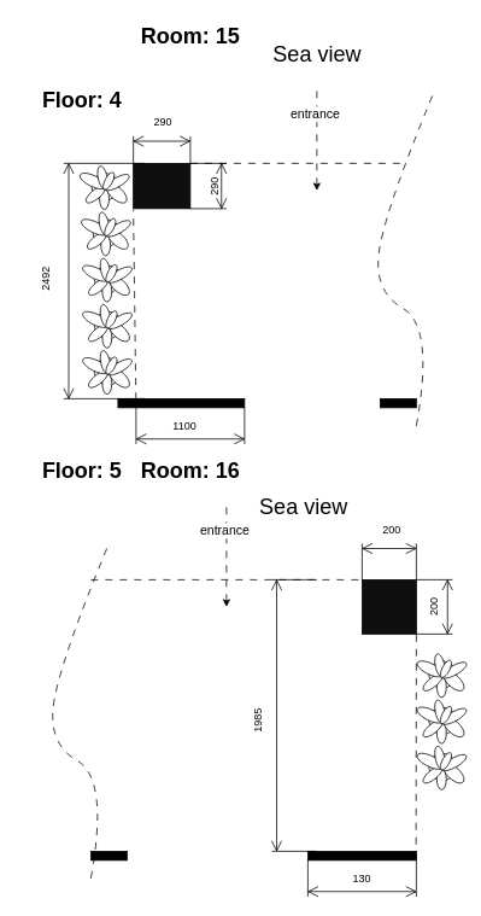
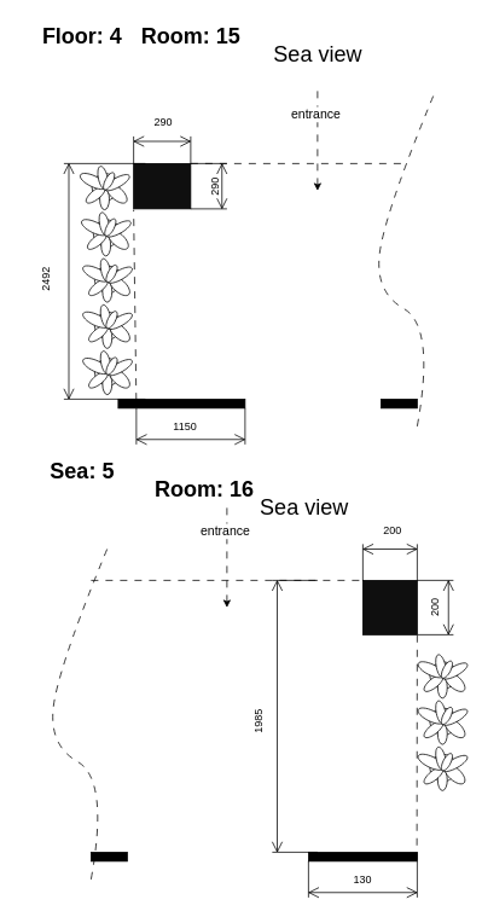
  <mxCell id="0" />
  <mxCell id="1" parent="0" />
- <mxCell id="2" value="Floor: 4" style="text;strokeColor=none;fillColor=none;html=1;fontSize=24;fontStyle=1;verticalAlign=middle;align=center;" parent="1" vertex="1"><mxGeometry x="40" y="90" width="100" height="40" as="geometry" /></mxCell>
+ <mxCell id="2" value="Floor: 4" style="text;strokeColor=none;fillColor=none;html=1;fontSize=24;fontStyle=1;verticalAlign=middle;align=center;" parent="1" vertex="1"><mxGeometry x="40" y="20" width="100" height="40" as="geometry" /></mxCell>
  <mxCell id="3" value="Room: 15" style="text;strokeColor=none;fillColor=none;html=1;fontSize=24;fontStyle=1;verticalAlign=middle;align=center;" parent="1" vertex="1"><mxGeometry x="160" y="20" width="100" height="40" as="geometry" /></mxCell>
  <mxCell id="4" value="" style="verticalLabelPosition=bottom;html=1;verticalAlign=top;align=center;shape=mxgraph.floorplan.wall;fillColor=strokeColor;" parent="1" vertex="1"><mxGeometry x="340" y="940" width="120" height="10" as="geometry" /></mxCell>
  <mxCell id="5" value="" style="verticalLabelPosition=bottom;html=1;verticalAlign=top;align=center;shape=mxgraph.floorplan.plant;" parent="1" vertex="1"><mxGeometry x="463" y="770" width="47" height="51" as="geometry" /></mxCell>
  <mxCell id="6" value="" style="verticalLabelPosition=bottom;html=1;verticalAlign=top;align=center;shape=mxgraph.floorplan.plant;" parent="1" vertex="1"><mxGeometry x="463" y="719" width="47" height="51" as="geometry" /></mxCell>
  <mxCell id="7" value="" style="verticalLabelPosition=bottom;html=1;verticalAlign=top;align=center;shape=mxgraph.floorplan.plant;" parent="1" vertex="1"><mxGeometry x="463" y="821" width="47" height="51" as="geometry" /></mxCell>
  <mxCell id="8" value="" style="verticalLabelPosition=bottom;html=1;verticalAlign=top;align=center;shape=mxgraph.floorplan.wall;fillColor=strokeColor;" parent="1" vertex="1"><mxGeometry x="100" y="940" width="40" height="10" as="geometry" /></mxCell>
  <mxCell id="9" value="" style="rounded=0;whiteSpace=wrap;html=1;fillColor=#0F0F0F;" parent="1" vertex="1"><mxGeometry x="400" y="640" width="60" height="60" as="geometry" /></mxCell>
  <mxCell id="10" value="Sea view" style="text;strokeColor=none;fillColor=none;html=1;fontSize=24;fontStyle=0;verticalAlign=middle;align=center;" parent="1" vertex="1"><mxGeometry x="285" y="540" width="100" height="40" as="geometry" /></mxCell>
  <mxCell id="11" value="" style="endArrow=classic;html=1;rounded=0;dashed=1;dashPattern=8 8;" parent="1" edge="1"><mxGeometry width="50" height="50" relative="1" as="geometry"><mxPoint x="250" y="560" as="sourcePoint" /><mxPoint x="250" y="670" as="targetPoint" /></mxGeometry></mxCell>
  <mxCell id="12" value="entrance" style="edgeLabel;html=1;align=center;verticalAlign=middle;resizable=0;points=[];fontSize=14;" parent="11" vertex="1" connectable="0"><mxGeometry x="-0.544" y="-3" relative="1" as="geometry"><mxPoint as="offset" /></mxGeometry></mxCell>
  <mxCell id="13" value="" style="curved=1;endArrow=none;html=1;rounded=0;dashed=1;dashPattern=8 8;strokeColor=default;endFill=0;" parent="1" edge="1"><mxGeometry width="50" height="50" relative="1" as="geometry"><mxPoint x="100" y="970" as="sourcePoint" /><mxPoint x="120" y="600" as="targetPoint" /><Array as="points"><mxPoint x="120" y="860" /><mxPoint x="50" y="820" /><mxPoint x="70" y="720" /></Array></mxGeometry></mxCell>
- <mxCell id="14" value="Floor: 5" style="text;strokeColor=none;fillColor=none;html=1;fontSize=24;fontStyle=1;verticalAlign=middle;align=center;" parent="1" vertex="1"><mxGeometry x="40" y="500" width="100" height="40" as="geometry" /></mxCell>
- <mxCell id="15" value="Room: 16" style="text;strokeColor=none;fillColor=none;html=1;fontSize=24;fontStyle=1;verticalAlign=middle;align=center;" parent="1" vertex="1"><mxGeometry x="160" y="500" width="100" height="40" as="geometry" /></mxCell>
+ <mxCell id="14" value="Sea: 5" style="text;strokeColor=none;fillColor=none;html=1;fontSize=24;fontStyle=1;verticalAlign=middle;align=center;" parent="1" vertex="1"><mxGeometry x="40" y="500" width="100" height="40" as="geometry" /></mxCell>
+ <mxCell id="15" value="Room: 16" style="text;strokeColor=none;fillColor=none;html=1;fontSize=24;fontStyle=1;verticalAlign=middle;align=center;" parent="1" vertex="1"><mxGeometry x="175" y="520" width="100" height="40" as="geometry" /></mxCell>
  <mxCell id="16" value="" style="endArrow=none;dashed=1;html=1;rounded=0;dashPattern=8 8;strokeColor=default;fontSize=14;entryX=1;entryY=1;entryDx=0;entryDy=0;exitX=0.997;exitY=0.85;exitDx=0;exitDy=0;exitPerimeter=0;" parent="1" source="4" target="9" edge="1"><mxGeometry width="50" height="50" relative="1" as="geometry"><mxPoint x="260" y="650" as="sourcePoint" /><mxPoint x="310" y="600" as="targetPoint" /></mxGeometry></mxCell>
  <mxCell id="17" value="" style="endArrow=none;dashed=1;html=1;rounded=0;dashPattern=8 8;strokeColor=default;fontSize=14;entryX=0;entryY=0;entryDx=0;entryDy=0;" parent="1" target="9" edge="1"><mxGeometry width="50" height="50" relative="1" as="geometry"><mxPoint x="100" y="640" as="sourcePoint" /><mxPoint x="427" y="640" as="targetPoint" /></mxGeometry></mxCell>
  <mxCell id="18" value="" style="shape=dimension;direction=south;whiteSpace=wrap;html=1;align=left;points=[];verticalAlign=middle;labelBackgroundColor=#ffffff;fontSize=14;fillColor=#0F0F0F;" parent="1" vertex="1"><mxGeometry x="300" y="640" width="50" height="300" as="geometry" /></mxCell>
  <mxCell id="19" value="" style="shape=dimension;whiteSpace=wrap;html=1;align=center;points=[];verticalAlign=bottom;spacingBottom=-5;labelBackgroundColor=#ffffff;fontSize=14;fillColor=#0F0F0F;" parent="1" vertex="1"><mxGeometry x="340" y="950" width="120" height="40" as="geometry" /></mxCell>
  <mxCell id="20" value="" style="shape=dimension;direction=north;whiteSpace=wrap;html=1;align=right;points=[];verticalAlign=middle;labelBackgroundColor=#ffffff;fontSize=14;fillColor=#0F0F0F;" parent="1" vertex="1"><mxGeometry x="460" y="640" width="40" height="60" as="geometry" /></mxCell>
  <mxCell id="21" value="" style="shape=dimension;direction=west;whiteSpace=wrap;html=1;align=center;points=[];verticalAlign=top;spacingTop=-8;labelBackgroundColor=#ffffff;fontSize=14;fillColor=#0F0F0F;" parent="1" vertex="1"><mxGeometry x="400" y="600" width="60" height="40" as="geometry" /></mxCell>
  <mxCell id="22" value="" style="verticalLabelPosition=bottom;html=1;verticalAlign=top;align=center;shape=mxgraph.floorplan.plant;" vertex="1" parent="1"><mxGeometry x="90" y="180" width="47" height="51" as="geometry" /></mxCell>
  <mxCell id="23" value="" style="verticalLabelPosition=bottom;html=1;verticalAlign=top;align=center;shape=mxgraph.floorplan.wall;fillColor=strokeColor;" vertex="1" parent="1"><mxGeometry x="420" y="440" width="40" height="10" as="geometry" /></mxCell>
  <mxCell id="24" value="" style="verticalLabelPosition=bottom;html=1;verticalAlign=top;align=center;shape=mxgraph.floorplan.plant;" vertex="1" parent="1"><mxGeometry x="93" y="282" width="47" height="51" as="geometry" /></mxCell>
  <mxCell id="25" value="" style="verticalLabelPosition=bottom;html=1;verticalAlign=top;align=center;shape=mxgraph.floorplan.plant;" vertex="1" parent="1"><mxGeometry x="93" y="333" width="47" height="51" as="geometry" /></mxCell>
  <mxCell id="26" value="" style="verticalLabelPosition=bottom;html=1;verticalAlign=top;align=center;shape=mxgraph.floorplan.wall;fillColor=strokeColor;" vertex="1" parent="1"><mxGeometry x="130" y="440" width="140" height="10" as="geometry" /></mxCell>
  <mxCell id="27" value="" style="verticalLabelPosition=bottom;html=1;verticalAlign=top;align=center;shape=mxgraph.floorplan.plant;" vertex="1" parent="1"><mxGeometry x="93" y="384" width="47" height="51" as="geometry" /></mxCell>
  <mxCell id="28" value="" style="rounded=0;whiteSpace=wrap;html=1;fillColor=#0F0F0F;" vertex="1" parent="1"><mxGeometry x="147" y="180" width="63" height="50" as="geometry" /></mxCell>
  <mxCell id="29" value="Sea view" style="text;strokeColor=none;fillColor=none;html=1;fontSize=24;fontStyle=0;verticalAlign=middle;align=center;" vertex="1" parent="1"><mxGeometry x="300" y="40" width="100" height="40" as="geometry" /></mxCell>
  <mxCell id="30" value="" style="endArrow=classic;html=1;rounded=0;dashed=1;dashPattern=8 8;" edge="1" parent="1"><mxGeometry width="50" height="50" relative="1" as="geometry"><mxPoint x="350" y="100" as="sourcePoint" /><mxPoint x="350" y="210" as="targetPoint" /></mxGeometry></mxCell>
  <mxCell id="31" value="entrance" style="edgeLabel;html=1;align=center;verticalAlign=middle;resizable=0;points=[];fontSize=14;" vertex="1" connectable="0" parent="30"><mxGeometry x="-0.544" y="-3" relative="1" as="geometry"><mxPoint as="offset" /></mxGeometry></mxCell>
  <mxCell id="32" value="" style="shape=dimension;direction=south;whiteSpace=wrap;html=1;align=left;points=[];verticalAlign=middle;labelBackgroundColor=#ffffff;fillColor=#0F0F0F;" vertex="1" parent="1"><mxGeometry x="70" y="180" width="90" height="260" as="geometry" /></mxCell>
  <mxCell id="33" value="" style="shape=dimension;direction=west;whiteSpace=wrap;html=1;align=center;points=[];verticalAlign=top;spacingTop=-8;labelBackgroundColor=#ffffff;fillColor=#0F0F0F;" vertex="1" parent="1"><mxGeometry x="147" y="150" width="63" height="30" as="geometry" /></mxCell>
  <mxCell id="34" value="" style="endArrow=none;dashed=1;html=1;rounded=0;dashPattern=8 8;exitX=1;exitY=0;exitDx=0;exitDy=0;" edge="1" parent="1" source="28"><mxGeometry width="50" height="50" relative="1" as="geometry"><mxPoint x="480" y="300" as="sourcePoint" /><mxPoint x="450" y="180" as="targetPoint" /></mxGeometry></mxCell>
  <mxCell id="35" value="" style="curved=1;endArrow=none;html=1;rounded=0;dashed=1;dashPattern=8 8;strokeColor=default;endFill=0;" edge="1" parent="1"><mxGeometry width="50" height="50" relative="1" as="geometry"><mxPoint x="460" y="470" as="sourcePoint" /><mxPoint x="480" y="100" as="targetPoint" /><Array as="points"><mxPoint x="480" y="360" /><mxPoint x="410" y="320" /><mxPoint x="430" y="220" /></Array></mxGeometry></mxCell>
  <mxCell id="36" value="" style="shape=dimension;whiteSpace=wrap;html=1;align=center;points=[];verticalAlign=bottom;spacingBottom=-5;labelBackgroundColor=#ffffff;fontSize=14;fillColor=#0F0F0F;" vertex="1" parent="1"><mxGeometry x="150" y="450" width="120" height="40" as="geometry" /></mxCell>
  <mxCell id="37" value="" style="verticalLabelPosition=bottom;html=1;verticalAlign=top;align=center;shape=mxgraph.floorplan.plant;" vertex="1" parent="1"><mxGeometry x="91.5" y="231" width="47" height="51" as="geometry" /></mxCell>
  <mxCell id="38" value="290" style="text;html=1;strokeColor=none;fillColor=none;align=center;verticalAlign=middle;whiteSpace=wrap;rounded=0;" vertex="1" parent="1"><mxGeometry x="150" y="120" width="60" height="30" as="geometry" /></mxCell>
- <mxCell id="39" value="1100" style="text;html=1;strokeColor=none;fillColor=none;align=center;verticalAlign=middle;whiteSpace=wrap;rounded=0;" vertex="1" parent="1"><mxGeometry x="174" y="455" width="60" height="30" as="geometry" /></mxCell>
+ <mxCell id="39" value="1150" style="text;html=1;strokeColor=none;fillColor=none;align=center;verticalAlign=middle;whiteSpace=wrap;rounded=0;" vertex="1" parent="1"><mxGeometry x="174" y="455" width="60" height="30" as="geometry" /></mxCell>
  <mxCell id="40" value="" style="endArrow=none;dashed=1;html=1;rounded=0;dashPattern=8 8;entryX=0;entryY=1;entryDx=0;entryDy=0;exitX=1;exitY=0.056;exitDx=0;exitDy=0;exitPerimeter=0;" edge="1" parent="1"><mxGeometry width="50" height="50" relative="1" as="geometry"><mxPoint x="149.92" y="441" as="sourcePoint" /><mxPoint x="147" y="231" as="targetPoint" /></mxGeometry></mxCell>
  <mxCell id="41" value="" style="shape=dimension;direction=north;whiteSpace=wrap;html=1;align=right;points=[];verticalAlign=middle;labelBackgroundColor=#ffffff" vertex="1" parent="1"><mxGeometry x="210" y="180" width="40" height="50" as="geometry" /></mxCell>
  <mxCell id="42" value="290" style="text;html=1;strokeColor=none;fillColor=none;align=center;verticalAlign=middle;whiteSpace=wrap;rounded=0;rotation=270;" vertex="1" parent="1"><mxGeometry x="207" y="190.5" width="60" height="30" as="geometry" /></mxCell>
  <mxCell id="43" value="2492" style="text;html=1;strokeColor=none;fillColor=none;align=center;verticalAlign=middle;whiteSpace=wrap;rounded=0;rotation=270;" vertex="1" parent="1"><mxGeometry x="20" y="292.5" width="60" height="30" as="geometry" /></mxCell>
  <mxCell id="44" value="200" style="text;html=1;strokeColor=none;fillColor=none;align=center;verticalAlign=middle;whiteSpace=wrap;rounded=0;rotation=270;" vertex="1" parent="1"><mxGeometry x="450" y="655" width="60" height="30" as="geometry" /></mxCell>
  <mxCell id="45" value="200" style="text;html=1;strokeColor=none;fillColor=none;align=center;verticalAlign=middle;whiteSpace=wrap;rounded=0;" vertex="1" parent="1"><mxGeometry x="403" y="570" width="60" height="30" as="geometry" /></mxCell>
  <mxCell id="46" value="1985" style="text;html=1;strokeColor=none;fillColor=none;align=center;verticalAlign=middle;whiteSpace=wrap;rounded=0;rotation=270;" vertex="1" parent="1"><mxGeometry x="255" y="780.5" width="60" height="30" as="geometry" /></mxCell>
  <mxCell id="47" value="130" style="text;html=1;strokeColor=none;fillColor=none;align=center;verticalAlign=middle;whiteSpace=wrap;rounded=0;" vertex="1" parent="1"><mxGeometry x="370" y="955" width="60" height="30" as="geometry" /></mxCell>
